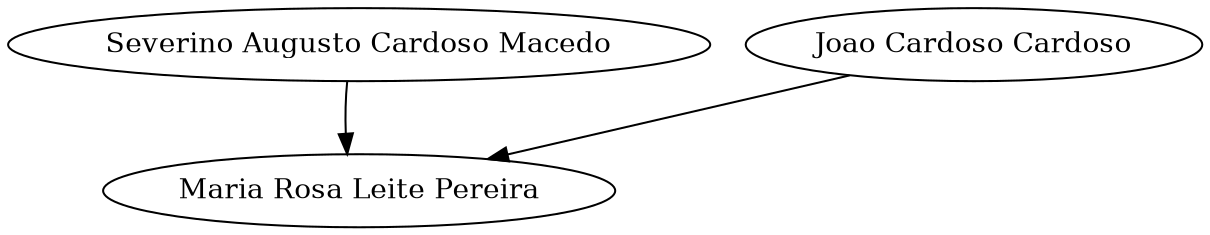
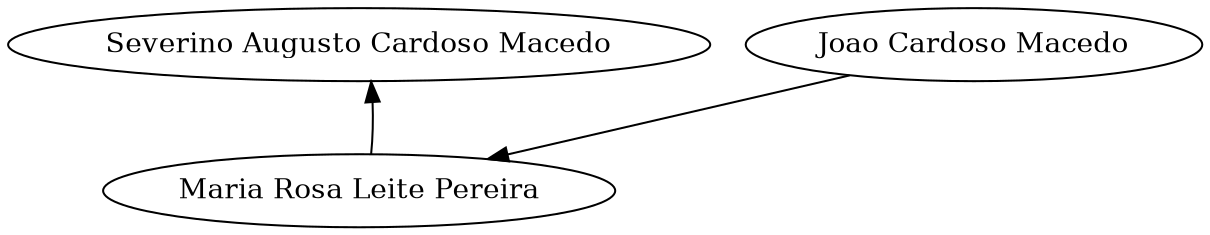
  digraph {
    n1 [label="Severino Augusto Cardoso Macedo"]
-   n2 [label="Joao Cardoso Cardoso"]
+   n2 [label="Joao Cardoso Macedo"]
    n3 [label="Maria Rosa Leite Pereira"]
    n2 -> n3
-   n1 -> n3
+   n3 -> n1
  }
